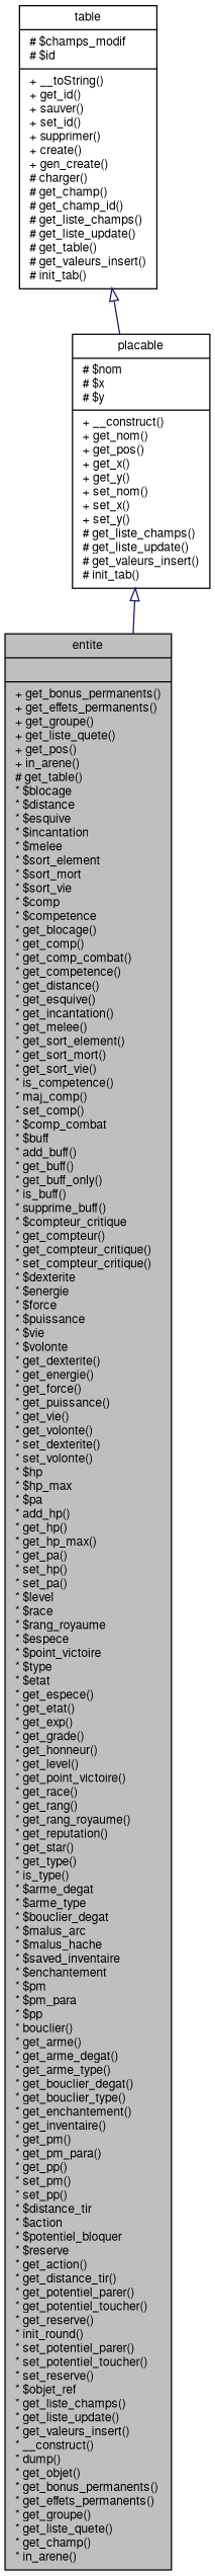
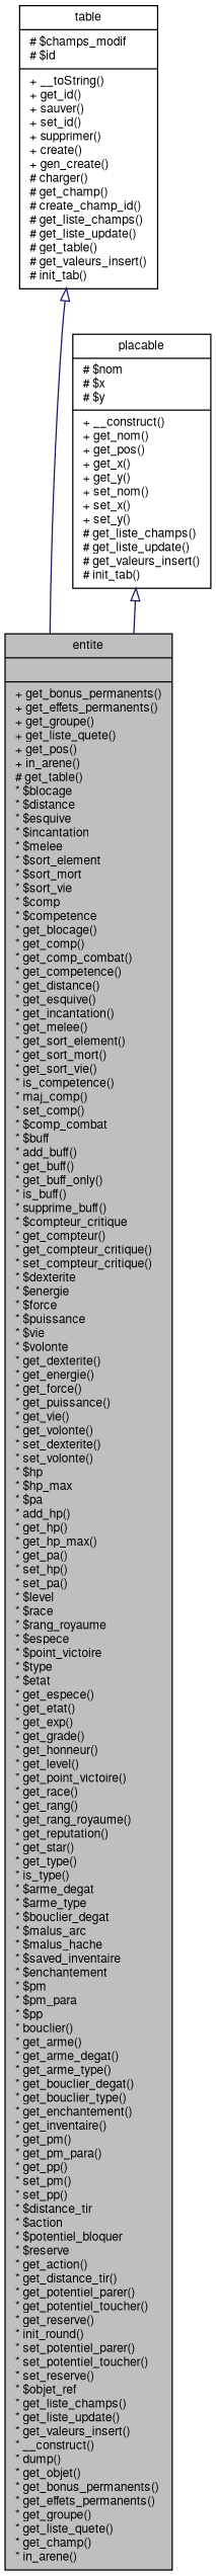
  digraph {
    node [color=black fontname=FreeSans fontsize=10 shape=record]
    edge [arrowtail=empty color=midnightblue dir=back fontname=FreeSans fontsize=10 labelfontname=FreeSans labelfontsize=10 style=solid]
    n1 [fillcolor=grey75 fontcolor=black height=0.2 label="{entite\n||+ get_bonus_permanents()\l+ get_effets_permanents()\l+ get_groupe()\l+ get_liste_quete()\l+ get_pos()\l+ in_arene()\l# get_table()\l* $blocage\l* $distance\l* $esquive\l* $incantation\l* $melee\l* $sort_element\l* $sort_mort\l* $sort_vie\l* $comp\l* $competence\l* get_blocage()\l* get_comp()\l* get_comp_combat()\l* get_competence()\l* get_distance()\l* get_esquive()\l* get_incantation()\l* get_melee()\l* get_sort_element()\l* get_sort_mort()\l* get_sort_vie()\l* is_competence()\l* maj_comp()\l* set_comp()\l* $comp_combat\l* $buff\l* add_buff()\l* get_buff()\l* get_buff_only()\l* is_buff()\l* supprime_buff()\l* $compteur_critique\l* get_compteur()\l* get_compteur_critique()\l* set_compteur_critique()\l* $dexterite\l* $energie\l* $force\l* $puissance\l* $vie\l* $volonte\l* get_dexterite()\l* get_energie()\l* get_force()\l* get_puissance()\l* get_vie()\l* get_volonte()\l* set_dexterite()\l* set_volonte()\l* $hp\l* $hp_max\l* $pa\l* add_hp()\l* get_hp()\l* get_hp_max()\l* get_pa()\l* set_hp()\l* set_pa()\l* $level\l* $race\l* $rang_royaume\l* $espece\l* $point_victoire\l* $type\l* $etat\l* get_espece()\l* get_etat()\l* get_exp()\l* get_grade()\l* get_honneur()\l* get_level()\l* get_point_victoire()\l* get_race()\l* get_rang()\l* get_rang_royaume()\l* get_reputation()\l* get_star()\l* get_type()\l* is_type()\l* $arme_degat\l* $arme_type\l* $bouclier_degat\l* $malus_arc\l* $malus_hache\l* $saved_inventaire\l* $enchantement\l* $pm\l* $pm_para\l* $pp\l* bouclier()\l* get_arme()\l* get_arme_degat()\l* get_arme_type()\l* get_bouclier_degat()\l* get_bouclier_type()\l* get_enchantement()\l* get_inventaire()\l* get_pm()\l* get_pm_para()\l* get_pp()\l* set_pm()\l* set_pp()\l* $distance_tir\l* $action\l* $potentiel_bloquer\l* $reserve\l* get_action()\l* get_distance_tir()\l* get_potentiel_parer()\l* get_potentiel_toucher()\l* get_reserve()\l* init_round()\l* set_potentiel_parer()\l* set_potentiel_toucher()\l* set_reserve()\l* $objet_ref\l* get_liste_champs()\l* get_liste_update()\l* get_valeurs_insert()\l* __construct()\l* dump()\l* get_objet()\l* get_bonus_permanents()\l* get_effets_permanents()\l* get_groupe()\l* get_liste_quete()\l* get_champ()\l* in_arene()\l}" style=filled width=0.4]
    n2 [height=0.2 label="{placable\n|# $nom\l# $x\l# $y\l|+ __construct()\l+ get_nom()\l+ get_pos()\l+ get_x()\l+ get_y()\l+ set_nom()\l+ set_x()\l+ set_y()\l# get_liste_champs()\l# get_liste_update()\l# get_valeurs_insert()\l# init_tab()\l}" width=0.4]
-   n3 [height=0.2 label="{table\n|# $champs_modif\l# $id\l|+ __toString()\l+ get_id()\l+ sauver()\l+ set_id()\l+ supprimer()\l+ create()\l+ gen_create()\l# charger()\l# get_champ()\l# get_champ_id()\l# get_liste_champs()\l# get_liste_update()\l# get_table()\l# get_valeurs_insert()\l# init_tab()\l}" width=0.4]
+   n3 [height=0.2 label="{table\n|# $champs_modif\l# $id\l|+ __toString()\l+ get_id()\l+ sauver()\l+ set_id()\l+ supprimer()\l+ create()\l+ gen_create()\l# charger()\l# get_champ()\l# create_champ_id()\l# get_liste_champs()\l# get_liste_update()\l# get_table()\l# get_valeurs_insert()\l# init_tab()\l}" width=0.4]
    n2 -> n1
-   n3 -> n2
+   n3 -> n1
  }
